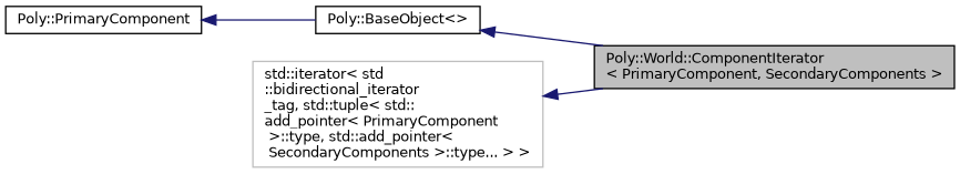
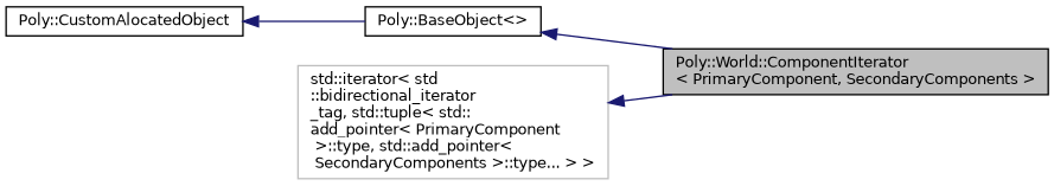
  digraph {
    rankdir=LR
    node [color=black fillcolor=white fontname=Helvetica fontsize=10 shape=record style=filled]
    edge [color=midnightblue dir=back fontname=Helvetica fontsize=10 labelfontname=Helvetica labelfontsize=10 style=solid]
    n1 [fillcolor=grey75 fontcolor=black height=0.2 label="Poly::World::ComponentIterator\l\< PrimaryComponent, SecondaryComponents \>" width=0.4]
    n2 [height=0.2 label="Poly::BaseObject\<\>" width=0.4]
-   n3 [height=0.2 label="Poly::PrimaryComponent" width=0.4]
+   n3 [height=0.2 label="Poly::CustomAlocatedObject" width=0.4]
    n4 [color=grey75 height=0.2 label="std::iterator\< std\l::bidirectional_iterator\l_tag, std::tuple\< std::\ladd_pointer\< PrimaryComponent\l \>::type, std::add_pointer\<\l SecondaryComponents \>::type... \> \>" width=0.4]
    n2 -> n1
    n3 -> n2
    n4 -> n1
  }
